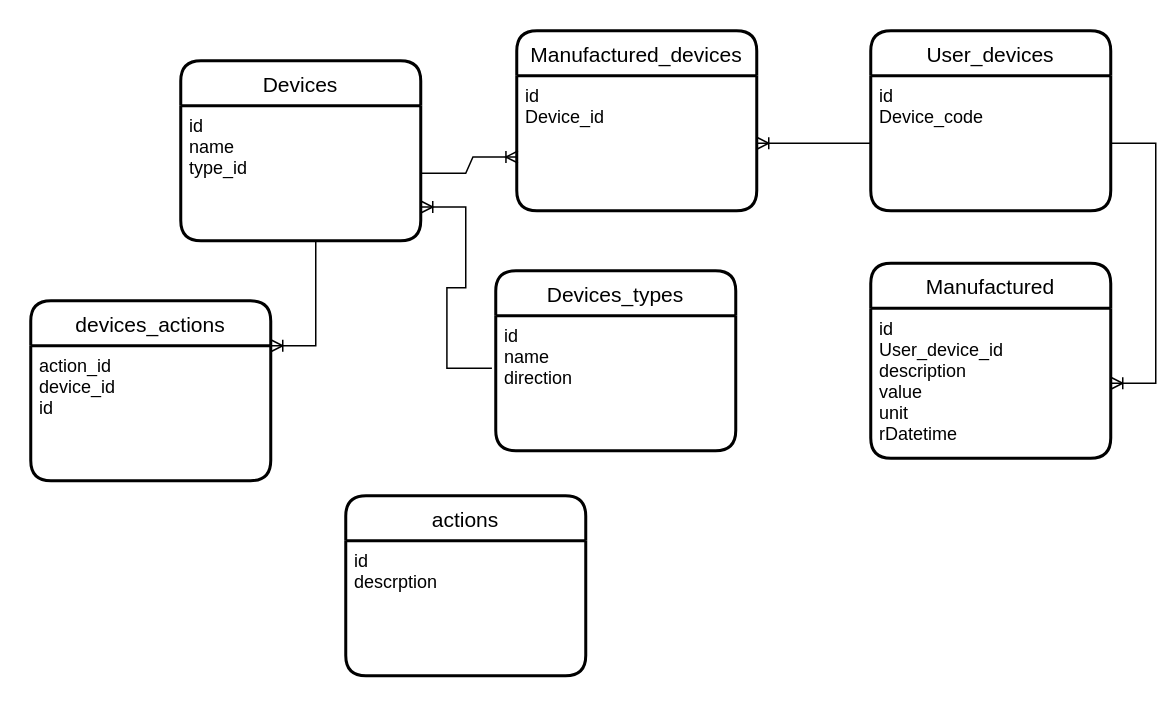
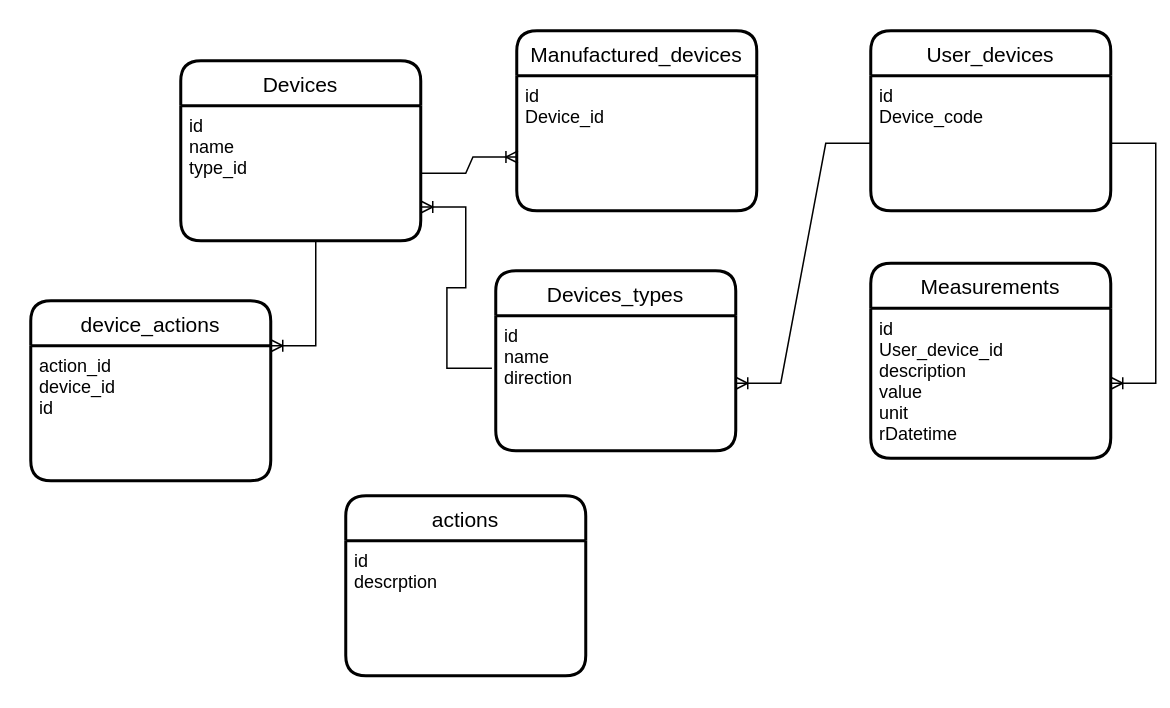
  <mxCell id="0" />
  <mxCell id="1" parent="0" />
  <mxCell id="2" value="Devices" style="swimlane;childLayout=stackLayout;horizontal=1;startSize=30;horizontalStack=0;rounded=1;fontSize=14;fontStyle=0;strokeWidth=2;resizeParent=0;resizeLast=1;shadow=0;dashed=0;align=center;fontColor=default;fillColor=default;strokeColor=default;" parent="1" vertex="1"><mxGeometry x="120" y="40" width="160" height="120" as="geometry" /></mxCell>
  <mxCell id="3" value="id&#10;name&#10;type_id" style="align=left;strokeColor=none;fillColor=none;spacingLeft=4;fontSize=12;verticalAlign=top;resizable=0;rotatable=0;part=1;fontColor=default;" parent="2" vertex="1"><mxGeometry y="30" width="160" height="90" as="geometry" /></mxCell>
  <mxCell id="4" value="" style="edgeStyle=entityRelationEdgeStyle;fontSize=12;html=1;endArrow=ERoneToMany;rounded=0;labelBackgroundColor=default;fontColor=default;strokeColor=default;entryX=1;entryY=0.25;entryDx=0;entryDy=0;" parent="2" target="18" edge="1"><mxGeometry width="100" height="100" relative="1" as="geometry"><mxPoint x="60" y="120" as="sourcePoint" /><mxPoint x="160" y="20" as="targetPoint" /></mxGeometry></mxCell>
  <mxCell id="5" value="User_devices" style="swimlane;childLayout=stackLayout;horizontal=1;startSize=30;horizontalStack=0;rounded=1;fontSize=14;fontStyle=0;strokeWidth=2;resizeParent=0;resizeLast=1;shadow=0;dashed=0;align=center;fontColor=default;fillColor=default;strokeColor=default;" parent="1" vertex="1"><mxGeometry x="580" y="20" width="160" height="120" as="geometry" /></mxCell>
  <mxCell id="6" value="id&#10;Device_code&#10;" style="align=left;strokeColor=none;fillColor=none;spacingLeft=4;fontSize=12;verticalAlign=top;resizable=0;rotatable=0;part=1;fontColor=default;" parent="5" vertex="1"><mxGeometry y="30" width="160" height="90" as="geometry" /></mxCell>
  <mxCell id="7" value="Manufactured_devices" style="swimlane;childLayout=stackLayout;horizontal=1;startSize=30;horizontalStack=0;rounded=1;fontSize=14;fontStyle=0;strokeWidth=2;resizeParent=0;resizeLast=1;shadow=0;dashed=0;align=center;fontColor=default;fillColor=default;strokeColor=default;" parent="1" vertex="1"><mxGeometry x="344" y="20" width="160" height="120" as="geometry" /></mxCell>
  <mxCell id="8" value="id&#10;Device_id&#10;&#10;" style="align=left;strokeColor=none;fillColor=none;spacingLeft=4;fontSize=12;verticalAlign=top;resizable=0;rotatable=0;part=1;fontColor=default;" parent="7" vertex="1"><mxGeometry y="30" width="160" height="90" as="geometry" /></mxCell>
  <mxCell id="9" value="" style="edgeStyle=entityRelationEdgeStyle;fontSize=12;html=1;endArrow=ERoneToMany;rounded=0;fontColor=default;exitX=1;exitY=0.5;exitDx=0;exitDy=0;strokeColor=default;labelBackgroundColor=default;entryX=0.005;entryY=0.602;entryDx=0;entryDy=0;entryPerimeter=0;" parent="1" source="3" target="8" edge="1"><mxGeometry width="100" height="100" relative="1" as="geometry"><mxPoint x="300" y="300" as="sourcePoint" /><mxPoint x="400" y="200" as="targetPoint" /></mxGeometry></mxCell>
- <mxCell id="10" value="Manufactured" style="swimlane;childLayout=stackLayout;horizontal=1;startSize=30;horizontalStack=0;rounded=1;fontSize=14;fontStyle=0;strokeWidth=2;resizeParent=0;resizeLast=1;shadow=0;dashed=0;align=center;fontColor=default;fillColor=default;strokeColor=default;" parent="1" vertex="1"><mxGeometry x="580" y="175" width="160" height="130" as="geometry" /></mxCell>
+ <mxCell id="10" value="Measurements" style="swimlane;childLayout=stackLayout;horizontal=1;startSize=30;horizontalStack=0;rounded=1;fontSize=14;fontStyle=0;strokeWidth=2;resizeParent=0;resizeLast=1;shadow=0;dashed=0;align=center;fontColor=default;fillColor=default;strokeColor=default;" parent="1" vertex="1"><mxGeometry x="580" y="175" width="160" height="130" as="geometry" /></mxCell>
  <mxCell id="11" value="id&#10;User_device_id&#10;description&#10;value&#10;unit&#10;rDatetime" style="align=left;strokeColor=none;fillColor=none;spacingLeft=4;fontSize=12;verticalAlign=top;resizable=0;rotatable=0;part=1;fontColor=default;" parent="10" vertex="1"><mxGeometry y="30" width="160" height="100" as="geometry" /></mxCell>
  <mxCell id="12" value="" style="edgeStyle=entityRelationEdgeStyle;fontSize=12;html=1;endArrow=ERoneToMany;rounded=0;labelBackgroundColor=default;fontColor=default;strokeColor=default;exitX=1;exitY=0.5;exitDx=0;exitDy=0;" parent="1" source="6" target="11" edge="1"><mxGeometry width="100" height="100" relative="1" as="geometry"><mxPoint x="520" y="300" as="sourcePoint" /><mxPoint x="400" y="200" as="targetPoint" /></mxGeometry></mxCell>
  <mxCell id="13" value="Devices_types" style="swimlane;childLayout=stackLayout;horizontal=1;startSize=30;horizontalStack=0;rounded=1;fontSize=14;fontStyle=0;strokeWidth=2;resizeParent=0;resizeLast=1;shadow=0;dashed=0;align=center;fontColor=default;fillColor=default;strokeColor=default;" parent="1" vertex="1"><mxGeometry x="330" y="180" width="160" height="120" as="geometry" /></mxCell>
  <mxCell id="14" value="id&#10;name&#10;direction" style="align=left;strokeColor=none;fillColor=none;spacingLeft=4;fontSize=12;verticalAlign=top;resizable=0;rotatable=0;part=1;fontColor=default;" parent="13" vertex="1"><mxGeometry y="30" width="160" height="90" as="geometry" /></mxCell>
  <mxCell id="15" value="" style="edgeStyle=entityRelationEdgeStyle;fontSize=12;html=1;endArrow=ERoneToMany;rounded=0;labelBackgroundColor=default;fontColor=default;strokeColor=default;entryX=1;entryY=0.75;entryDx=0;entryDy=0;exitX=-0.016;exitY=0.389;exitDx=0;exitDy=0;exitPerimeter=0;" parent="1" source="14" target="3" edge="1"><mxGeometry width="100" height="100" relative="1" as="geometry"><mxPoint x="20" y="290" as="sourcePoint" /><mxPoint x="100" y="210" as="targetPoint" /></mxGeometry></mxCell>
  <mxCell id="16" value="actions" style="swimlane;childLayout=stackLayout;horizontal=1;startSize=30;horizontalStack=0;rounded=1;fontSize=14;fontStyle=0;strokeWidth=2;resizeParent=0;resizeLast=1;shadow=0;dashed=0;align=center;fontColor=default;fillColor=default;strokeColor=default;" parent="1" vertex="1"><mxGeometry x="230" y="330" width="160" height="120" as="geometry" /></mxCell>
  <mxCell id="17" value="id&#10;descrption&#10;" style="align=left;strokeColor=none;fillColor=none;spacingLeft=4;fontSize=12;verticalAlign=top;resizable=0;rotatable=0;part=1;fontColor=default;" parent="16" vertex="1"><mxGeometry y="30" width="160" height="90" as="geometry" /></mxCell>
- <mxCell id="18" value="devices_actions" style="swimlane;childLayout=stackLayout;horizontal=1;startSize=30;horizontalStack=0;rounded=1;fontSize=14;fontStyle=0;strokeWidth=2;resizeParent=0;resizeLast=1;shadow=0;dashed=0;align=center;fontColor=default;fillColor=default;strokeColor=default;" parent="1" vertex="1"><mxGeometry x="20" y="200" width="160" height="120" as="geometry" /></mxCell>
+ <mxCell id="18" value="device_actions" style="swimlane;childLayout=stackLayout;horizontal=1;startSize=30;horizontalStack=0;rounded=1;fontSize=14;fontStyle=0;strokeWidth=2;resizeParent=0;resizeLast=1;shadow=0;dashed=0;align=center;fontColor=default;fillColor=default;strokeColor=default;" parent="1" vertex="1"><mxGeometry x="20" y="200" width="160" height="120" as="geometry" /></mxCell>
  <mxCell id="19" value="action_id&#10;device_id&#10;id" style="align=left;strokeColor=none;fillColor=none;spacingLeft=4;fontSize=12;verticalAlign=top;resizable=0;rotatable=0;part=1;fontColor=default;" parent="18" vertex="1"><mxGeometry y="30" width="160" height="90" as="geometry" /></mxCell>
- <mxCell id="20" value="" style="edgeStyle=entityRelationEdgeStyle;fontSize=12;html=1;endArrow=ERoneToMany;rounded=0;labelBackgroundColor=default;fontColor=default;strokeColor=default;entryX=1;entryY=0.5;entryDx=0;entryDy=0;exitX=0;exitY=0.5;exitDx=0;exitDy=0;" edge="1" parent="1" source="6" target="8"><mxGeometry width="100" height="100" relative="1" as="geometry"><mxPoint x="610" y="180" as="sourcePoint" /><mxPoint x="550" y="250" as="targetPoint" /></mxGeometry></mxCell>
+ <mxCell id="20" value="" style="edgeStyle=entityRelationEdgeStyle;fontSize=12;html=1;endArrow=ERoneToMany;rounded=0;labelBackgroundColor=default;fontColor=default;strokeColor=default;exitX=0;exitY=0.5;exitDx=0;exitDy=0;" edge="1" parent="1" source="6" target="14"><mxGeometry width="100" height="100" relative="1" as="geometry"><mxPoint x="610" y="180" as="sourcePoint" /><mxPoint x="550" y="250" as="targetPoint" /></mxGeometry></mxCell>
